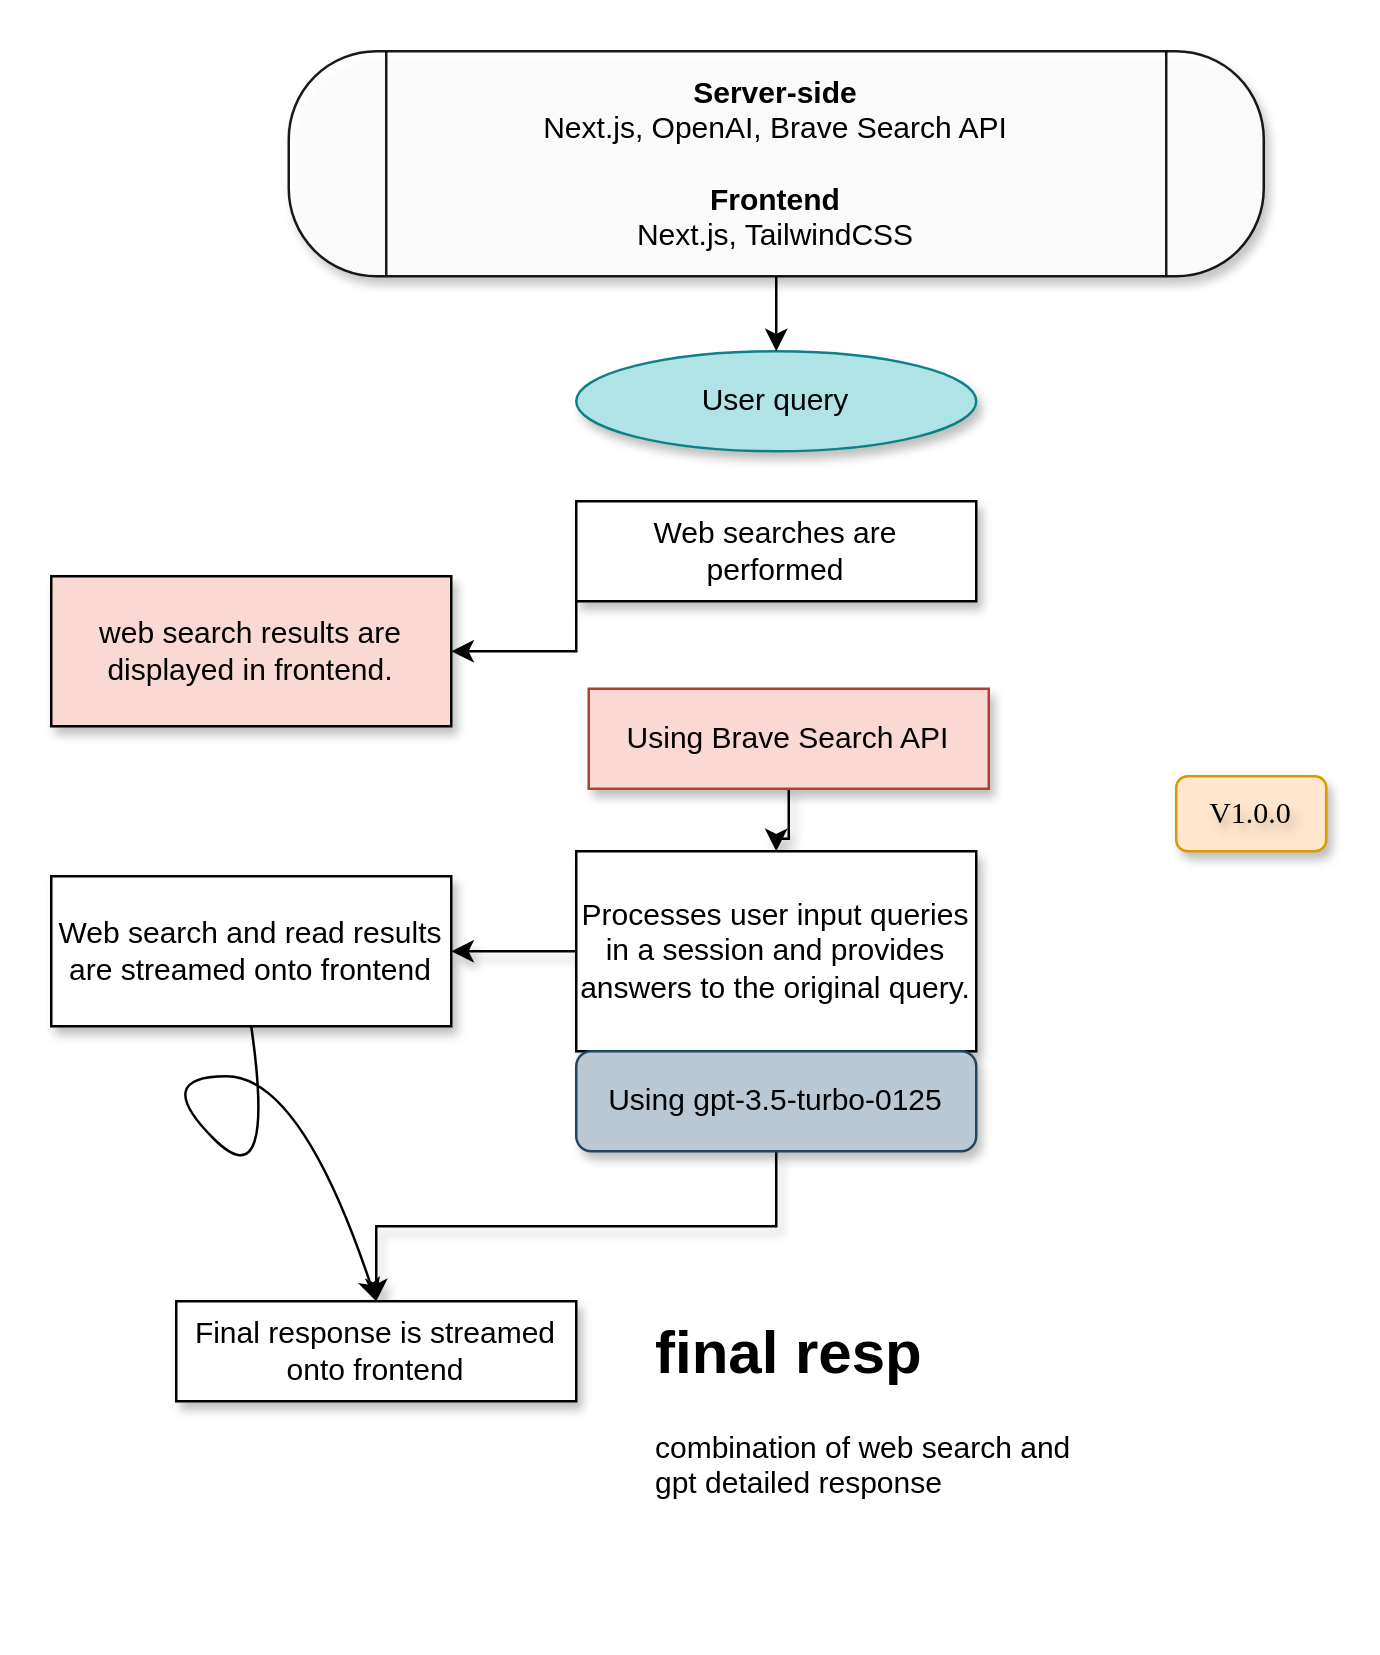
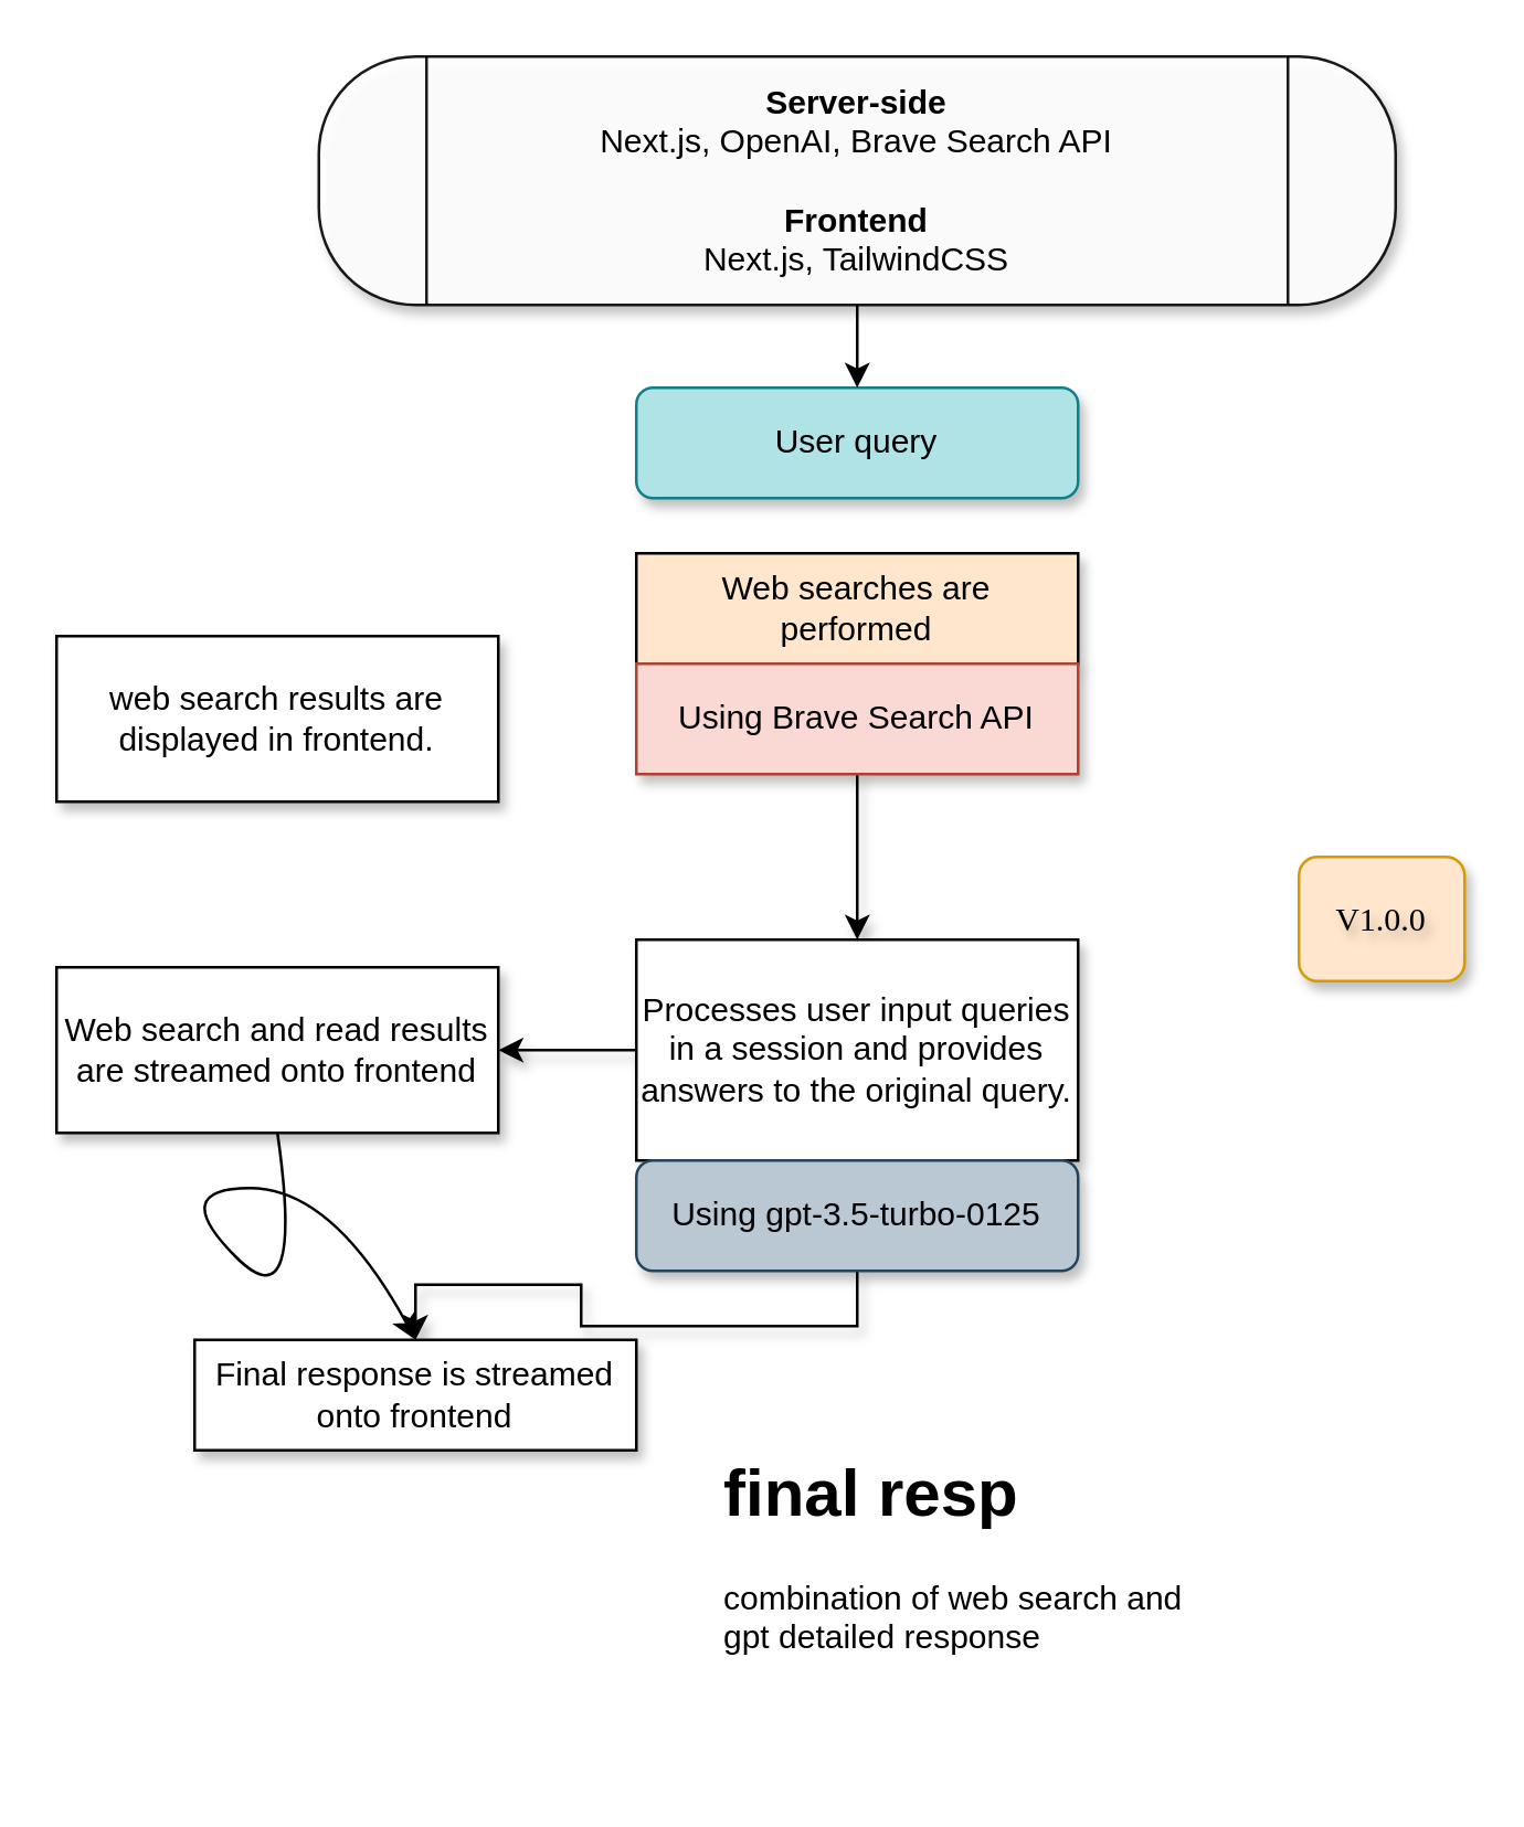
  <mxCell id="0" />
  <mxCell id="1" parent="0" />
- <mxCell id="2" value="User query" style="ellipse;whiteSpace=wrap;html=1;shadow=1;labelBackgroundColor=none;glass=0;fillColor=#b0e3e6;strokeColor=#0e8088;" parent="1" vertex="1"><mxGeometry x="230" y="140" width="160" height="40" as="geometry" /></mxCell>
- <mxCell id="3" style="edgeStyle=orthogonalEdgeStyle;rounded=0;orthogonalLoop=1;jettySize=auto;html=1;exitX=0;exitY=1;exitDx=0;exitDy=0;entryX=1;entryY=0.5;entryDx=0;entryDy=0;" edge="1" parent="1" source="4" target="13"><mxGeometry relative="1" as="geometry" /></mxCell>
- <mxCell id="4" value="Web searches are&lt;div&gt;performed&lt;/div&gt;" style="rounded=0;whiteSpace=wrap;html=1;glass=0;shadow=1;labelBackgroundColor=none;" parent="1" vertex="1"><mxGeometry x="230" y="200" width="160" height="40" as="geometry" /></mxCell>
+ <mxCell id="2" value="User query" style="rounded=1;whiteSpace=wrap;html=1;shadow=1;labelBackgroundColor=none;glass=0;fillColor=#b0e3e6;strokeColor=#0e8088;" parent="1" vertex="1"><mxGeometry x="230" y="140" width="160" height="40" as="geometry" /></mxCell>
+ <mxCell id="4" value="Web searches are&lt;div&gt;performed&lt;/div&gt;" style="rounded=0;whiteSpace=wrap;html=1;glass=0;shadow=1;labelBackgroundColor=none;fillColor=#ffe6cc;" parent="1" vertex="1"><mxGeometry x="230" y="200" width="160" height="40" as="geometry" /></mxCell>
  <mxCell id="5" value="" style="edgeStyle=orthogonalEdgeStyle;rounded=0;orthogonalLoop=1;jettySize=auto;html=1;shadow=1;labelBackgroundColor=none;fontColor=default;" edge="1" parent="1" source="6" target="8"><mxGeometry relative="1" as="geometry" /></mxCell>
- <mxCell id="6" value="Using Brave Search API" style="rounded=0;whiteSpace=wrap;html=1;glass=0;shadow=1;labelBackgroundColor=none;fillColor=#fad9d5;strokeColor=#ae4132;" parent="1" vertex="1"><mxGeometry x="235" y="275" width="160" height="40" as="geometry" /></mxCell>
+ <mxCell id="6" value="Using Brave Search API" style="rounded=0;whiteSpace=wrap;html=1;glass=0;shadow=1;labelBackgroundColor=none;fillColor=#fad9d5;strokeColor=#ae4132;" parent="1" vertex="1"><mxGeometry x="230" y="240" width="160" height="40" as="geometry" /></mxCell>
  <mxCell id="7" style="edgeStyle=orthogonalEdgeStyle;rounded=0;orthogonalLoop=1;jettySize=auto;html=1;exitX=0;exitY=0.5;exitDx=0;exitDy=0;entryX=1;entryY=0.5;entryDx=0;entryDy=0;shadow=1;labelBackgroundColor=none;fontColor=default;" edge="1" parent="1" source="8" target="12"><mxGeometry relative="1" as="geometry" /></mxCell>
  <mxCell id="8" value="Processes user input queries in a session and provides answers to the original query." style="rounded=0;whiteSpace=wrap;html=1;glass=0;shadow=1;labelBackgroundColor=none;" parent="1" vertex="1"><mxGeometry x="230" y="340" width="160" height="80" as="geometry" /></mxCell>
  <mxCell id="9" value="" style="edgeStyle=orthogonalEdgeStyle;rounded=0;orthogonalLoop=1;jettySize=auto;html=1;shadow=1;labelBackgroundColor=none;fontColor=default;" edge="1" parent="1" source="10" target="11"><mxGeometry relative="1" as="geometry" /></mxCell>
  <mxCell id="10" value="Using gpt-3.5-turbo-0125" style="whiteSpace=wrap;html=1;glass=0;shadow=1;labelBackgroundColor=none;fillColor=#bac8d3;strokeColor=#23445d;rounded=1;" parent="1" vertex="1"><mxGeometry x="230" y="420" width="160" height="40" as="geometry" /></mxCell>
- <mxCell id="11" value="Final response is streamed onto frontend" style="rounded=0;whiteSpace=wrap;html=1;glass=0;shadow=1;labelBackgroundColor=none;" parent="1" vertex="1"><mxGeometry x="70" y="520" width="160" height="40" as="geometry" /></mxCell>
+ <mxCell id="11" value="Final response is streamed onto frontend" style="rounded=0;whiteSpace=wrap;html=1;glass=0;shadow=1;labelBackgroundColor=none;" parent="1" vertex="1"><mxGeometry x="70" y="485" width="160" height="40" as="geometry" /></mxCell>
  <mxCell id="12" value="Web search and read results are streamed onto frontend" style="rounded=0;whiteSpace=wrap;html=1;glass=0;shadow=1;labelBackgroundColor=none;" parent="1" vertex="1"><mxGeometry x="20" y="350" width="160" height="60" as="geometry" /></mxCell>
- <mxCell id="13" value="web search results are displayed in frontend." style="rounded=0;whiteSpace=wrap;html=1;glass=0;shadow=1;labelBackgroundColor=none;fillColor=#fad9d5;" parent="1" vertex="1"><mxGeometry x="20" y="230" width="160" height="60" as="geometry" /></mxCell>
+ <mxCell id="13" value="web search results are displayed in frontend." style="rounded=0;whiteSpace=wrap;html=1;glass=0;shadow=1;labelBackgroundColor=none;" parent="1" vertex="1"><mxGeometry x="20" y="230" width="160" height="60" as="geometry" /></mxCell>
  <mxCell id="14" value="" style="edgeStyle=orthogonalEdgeStyle;rounded=0;orthogonalLoop=1;jettySize=auto;html=1;" edge="1" parent="1" source="15" target="2"><mxGeometry relative="1" as="geometry" /></mxCell>
  <mxCell id="15" value="&lt;b&gt;Server-side&lt;/b&gt;&lt;div&gt;Next.js, OpenAI, Brave Search API&lt;br&gt;&lt;br&gt;&lt;b&gt;Frontend&lt;br&gt;&lt;/b&gt;Next.js, TailwindCSS&lt;b&gt;&lt;/b&gt;&lt;/div&gt;" style="shape=process;whiteSpace=wrap;html=1;backgroundOutline=1;rounded=1;opacity=90;shadow=1;labelBackgroundColor=none;arcSize=39;" parent="1" vertex="1"><mxGeometry x="115" y="20" width="390" height="90" as="geometry" /></mxCell>
  <mxCell id="16" value="" style="curved=1;endArrow=classic;html=1;rounded=0;entryX=0.5;entryY=0;entryDx=0;entryDy=0;" edge="1" parent="1" target="11"><mxGeometry width="50" height="50" relative="1" as="geometry"><mxPoint x="100" y="410" as="sourcePoint" /><mxPoint x="150" y="440" as="targetPoint" /><Array as="points"><mxPoint x="110" y="480" /><mxPoint x="60" y="430" /><mxPoint x="120" y="430" /></Array></mxGeometry></mxCell>
  <mxCell id="17" value="&lt;h1 style=&quot;margin-top: 0px;&quot;&gt;final resp&lt;/h1&gt;&lt;p&gt;combination of web search and gpt detailed response&lt;/p&gt;" style="text;html=1;whiteSpace=wrap;overflow=hidden;rounded=0;" vertex="1" parent="1"><mxGeometry x="260" y="520" width="180" height="120" as="geometry" /></mxCell>
- <mxCell id="18" value="V1.0.0" style="text;html=1;align=center;verticalAlign=middle;whiteSpace=wrap;rounded=1;fontFamily=Lucida Console;labelBackgroundColor=none;labelBorderColor=none;textShadow=1;fillColor=#ffe6cc;strokeColor=#d79b00;gradientColor=none;shadow=1;" vertex="1" parent="1"><mxGeometry x="470" y="310" width="60" height="30" as="geometry" /></mxCell>
+ <mxCell id="18" value="V1.0.0" style="text;html=1;align=center;verticalAlign=middle;whiteSpace=wrap;rounded=1;fontFamily=Lucida Console;labelBackgroundColor=none;labelBorderColor=none;textShadow=1;fillColor=#ffe6cc;strokeColor=#d79b00;gradientColor=none;shadow=1;" vertex="1" parent="1"><mxGeometry x="470" y="310" width="60" height="45" as="geometry" /></mxCell>
